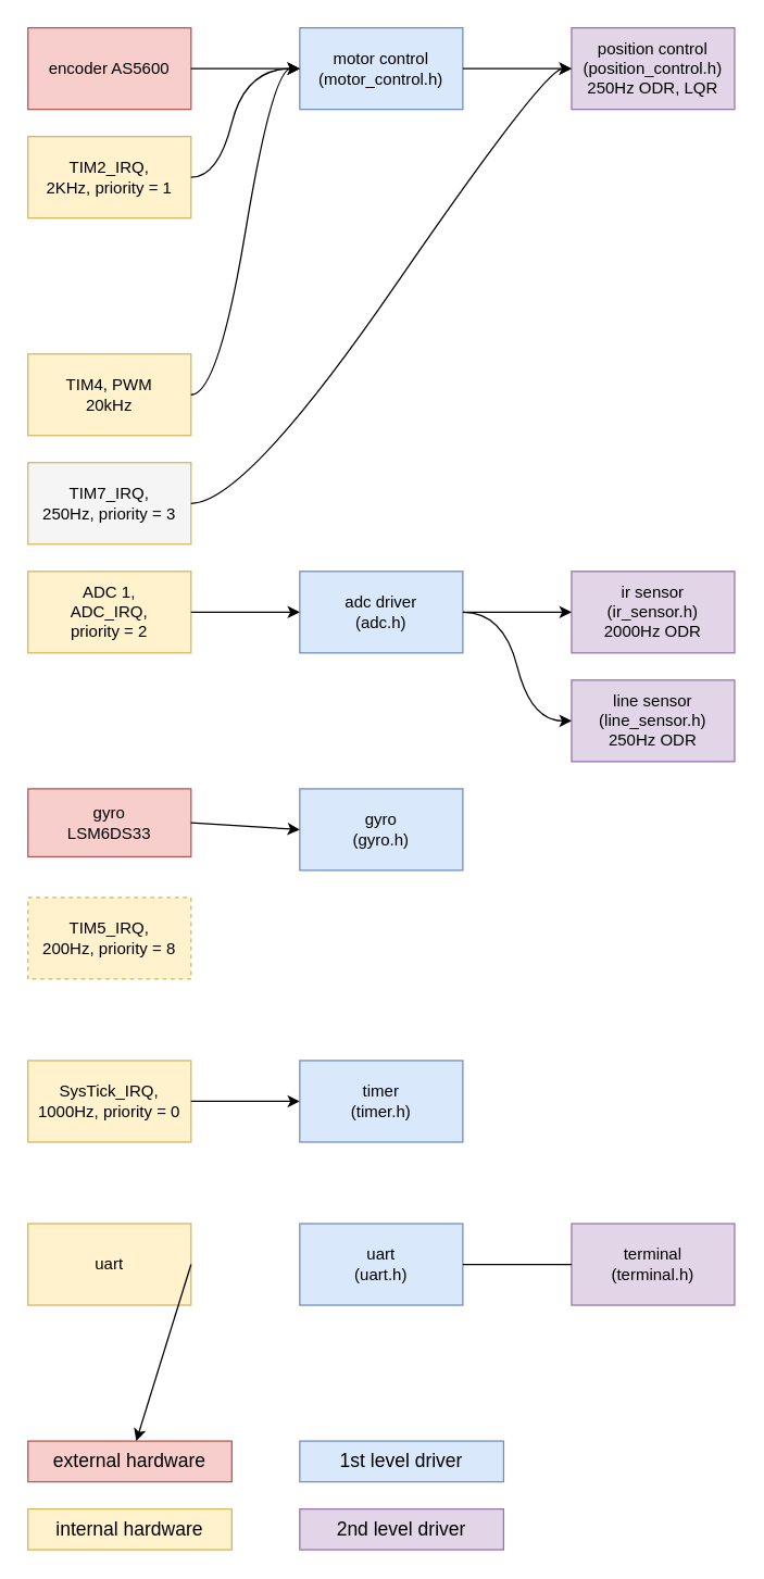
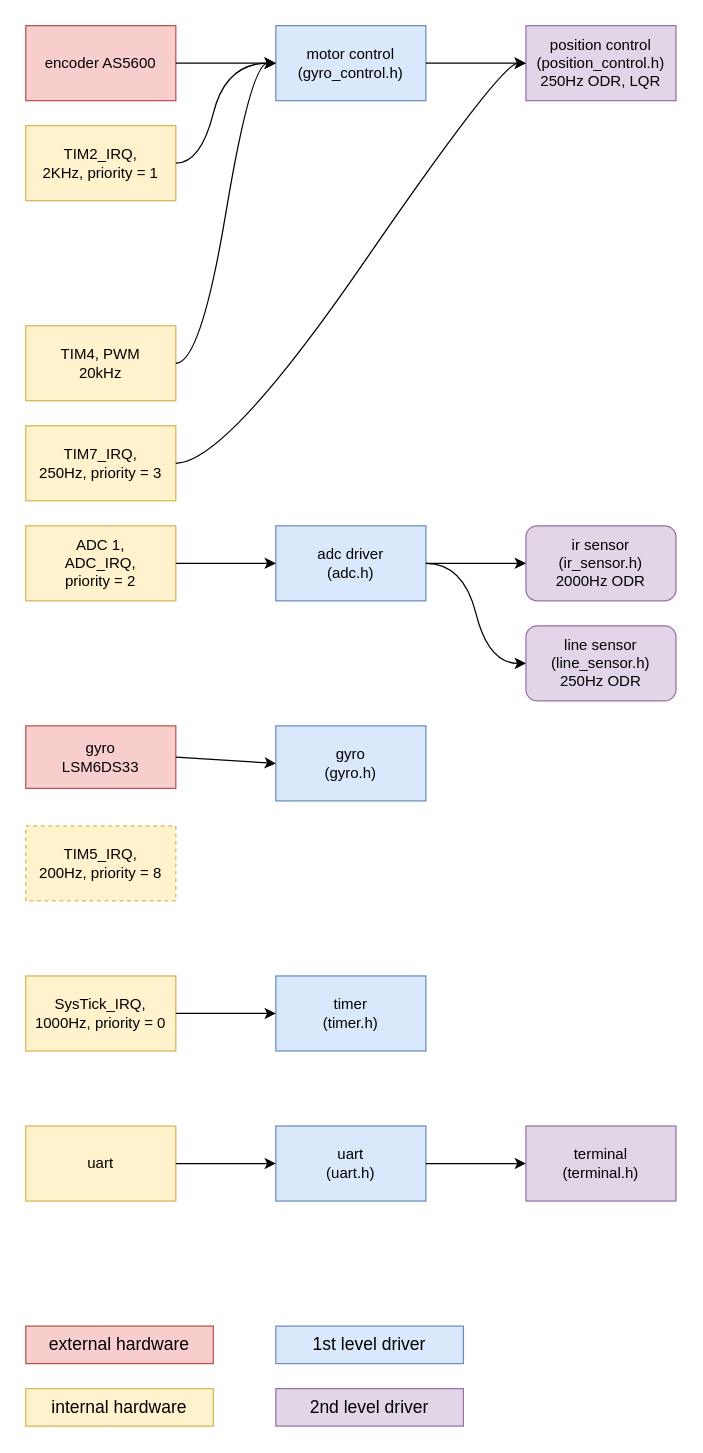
  <mxCell id="0" />
  <mxCell id="1" parent="0" />
- <mxCell id="2" value="motor control&lt;br&gt;(motor_control.h)" style="rounded=0;whiteSpace=wrap;html=1;fillColor=#dae8fc;strokeColor=#6c8ebf;" parent="1" vertex="1"><mxGeometry x="220" y="20" width="120" height="60" as="geometry" /></mxCell>
+ <mxCell id="2" value="motor control&lt;br&gt;(gyro_control.h)" style="rounded=0;whiteSpace=wrap;html=1;fillColor=#dae8fc;strokeColor=#6c8ebf;" parent="1" vertex="1"><mxGeometry x="220" y="20" width="120" height="60" as="geometry" /></mxCell>
  <mxCell id="3" value="encoder AS5600&lt;br&gt;" style="rounded=0;whiteSpace=wrap;html=1;fillColor=#f8cecc;strokeColor=#b85450;" parent="1" vertex="1"><mxGeometry x="20" y="20" width="120" height="60" as="geometry" /></mxCell>
  <mxCell id="4" value="TIM2_IRQ,&lt;br&gt;2KHz, priority = 1" style="rounded=0;whiteSpace=wrap;html=1;fillColor=#fff2cc;strokeColor=#d6b656;" parent="1" vertex="1"><mxGeometry x="20" y="100" width="120" height="60" as="geometry" /></mxCell>
  <mxCell id="5" value="ADC 1,&lt;br&gt;ADC_IRQ,&lt;br&gt;priority = 2" style="rounded=0;whiteSpace=wrap;html=1;fillColor=#fff2cc;strokeColor=#d6b656;" parent="1" vertex="1"><mxGeometry x="20" y="420" width="120" height="60" as="geometry" /></mxCell>
  <mxCell id="6" value="adc driver&lt;br&gt;(adc.h)" style="rounded=0;whiteSpace=wrap;html=1;fillColor=#dae8fc;strokeColor=#6c8ebf;" parent="1" vertex="1"><mxGeometry x="220" y="420" width="120" height="60" as="geometry" /></mxCell>
  <mxCell id="7" value="" style="endArrow=classic;html=1;entryX=0;entryY=0.5;entryDx=0;entryDy=0;exitX=1;exitY=0.5;exitDx=0;exitDy=0;curved=1;" parent="1" source="4" target="2" edge="1"><mxGeometry width="50" height="50" relative="1" as="geometry"><mxPoint x="200" y="170" as="sourcePoint" /><mxPoint x="250" y="120" as="targetPoint" /><Array as="points"><mxPoint x="160" y="130" /><mxPoint x="180" y="50" /></Array></mxGeometry></mxCell>
  <mxCell id="8" value="" style="endArrow=classic;html=1;rounded=0;entryX=0;entryY=0.5;entryDx=0;entryDy=0;exitX=1;exitY=0.5;exitDx=0;exitDy=0;" parent="1" source="3" target="2" edge="1"><mxGeometry width="50" height="50" relative="1" as="geometry"><mxPoint x="190" y="200" as="sourcePoint" /><mxPoint x="240" y="150" as="targetPoint" /></mxGeometry></mxCell>
  <mxCell id="9" value="" style="endArrow=classic;html=1;rounded=0;exitX=1;exitY=0.5;exitDx=0;exitDy=0;entryX=0;entryY=0.5;entryDx=0;entryDy=0;" parent="1" source="5" target="6" edge="1"><mxGeometry width="50" height="50" relative="1" as="geometry"><mxPoint x="180" y="400" as="sourcePoint" /><mxPoint x="230" y="350" as="targetPoint" /></mxGeometry></mxCell>
- <mxCell id="10" value="ir sensor&lt;br&gt;(ir_sensor.h)&lt;br&gt;2000Hz ODR" style="rounded=0;whiteSpace=wrap;html=1;fillColor=#e1d5e7;strokeColor=#9673a6;" parent="1" vertex="1"><mxGeometry x="420" y="420" width="120" height="60" as="geometry" /></mxCell>
- <mxCell id="11" value="line sensor&lt;br&gt;(line_sensor.h)&lt;br&gt;250Hz ODR" style="rounded=0;whiteSpace=wrap;html=1;fillColor=#e1d5e7;strokeColor=#9673a6;" parent="1" vertex="1"><mxGeometry x="420" y="500" width="120" height="60" as="geometry" /></mxCell>
+ <mxCell id="10" value="ir sensor&lt;br&gt;(ir_sensor.h)&lt;br&gt;2000Hz ODR" style="whiteSpace=wrap;html=1;fillColor=#e1d5e7;strokeColor=#9673a6;rounded=1;" parent="1" vertex="1"><mxGeometry x="420" y="420" width="120" height="60" as="geometry" /></mxCell>
+ <mxCell id="11" value="line sensor&lt;br&gt;(line_sensor.h)&lt;br&gt;250Hz ODR" style="whiteSpace=wrap;html=1;fillColor=#e1d5e7;strokeColor=#9673a6;rounded=1;" parent="1" vertex="1"><mxGeometry x="420" y="500" width="120" height="60" as="geometry" /></mxCell>
  <mxCell id="12" value="" style="endArrow=classic;html=1;rounded=0;entryX=0;entryY=0.5;entryDx=0;entryDy=0;exitX=1;exitY=0.5;exitDx=0;exitDy=0;" parent="1" source="6" target="10" edge="1"><mxGeometry width="50" height="50" relative="1" as="geometry"><mxPoint x="370" y="370" as="sourcePoint" /><mxPoint x="420" y="320" as="targetPoint" /></mxGeometry></mxCell>
  <mxCell id="13" value="" style="endArrow=classic;html=1;exitX=1;exitY=0.5;exitDx=0;exitDy=0;entryX=0;entryY=0.5;entryDx=0;entryDy=0;curved=1;" parent="1" source="6" target="11" edge="1"><mxGeometry width="50" height="50" relative="1" as="geometry"><mxPoint x="370" y="370" as="sourcePoint" /><mxPoint x="420" y="320" as="targetPoint" /><Array as="points"><mxPoint x="370" y="450" /><mxPoint x="390" y="530" /></Array></mxGeometry></mxCell>
  <mxCell id="14" value="gyro&lt;br&gt;LSM6DS33" style="rounded=0;whiteSpace=wrap;html=1;fillColor=#f8cecc;strokeColor=#b85450;" parent="1" vertex="1"><mxGeometry x="20" y="580" width="120" height="50" as="geometry" /></mxCell>
  <mxCell id="15" value="gyro&lt;br&gt;(gyro.h)" style="rounded=0;whiteSpace=wrap;html=1;fillColor=#dae8fc;strokeColor=#6c8ebf;" parent="1" vertex="1"><mxGeometry x="220" y="580" width="120" height="60" as="geometry" /></mxCell>
  <mxCell id="16" value="" style="endArrow=classic;html=1;rounded=0;exitX=1;exitY=0.5;exitDx=0;exitDy=0;entryX=0;entryY=0.5;entryDx=0;entryDy=0;" parent="1" source="14" target="15" edge="1"><mxGeometry width="50" height="50" relative="1" as="geometry"><mxPoint x="150" y="500" as="sourcePoint" /><mxPoint x="230" y="500" as="targetPoint" /></mxGeometry></mxCell>
  <mxCell id="17" value="TIM4, PWM&lt;br&gt;20kHz" style="rounded=0;whiteSpace=wrap;html=1;fillColor=#fff2cc;strokeColor=#d6b656;" parent="1" vertex="1"><mxGeometry x="20" y="260" width="120" height="60" as="geometry" /></mxCell>
  <mxCell id="18" value="TIM5_IRQ,&lt;br&gt;200Hz, priority = 8" style="rounded=0;whiteSpace=wrap;html=1;fillColor=#fff2cc;strokeColor=#d6b656;dashed=1;" parent="1" vertex="1"><mxGeometry x="20" y="660" width="120" height="60" as="geometry" /></mxCell>
  <mxCell id="19" value="" style="endArrow=classic;html=1;entryX=0;entryY=0.5;entryDx=0;entryDy=0;exitX=1;exitY=0.5;exitDx=0;exitDy=0;curved=1;" parent="1" source="17" target="2" edge="1"><mxGeometry width="50" height="50" relative="1" as="geometry"><mxPoint x="200" y="280" as="sourcePoint" /><mxPoint x="250" y="230" as="targetPoint" /><Array as="points"><mxPoint x="160" y="290" /><mxPoint x="200" y="50" /></Array></mxGeometry></mxCell>
  <mxCell id="20" value="external hardware" style="rounded=0;whiteSpace=wrap;html=1;fillColor=#f8cecc;strokeColor=#b85450;fontSize=14;" parent="1" vertex="1"><mxGeometry x="20" y="1060" width="150" height="30" as="geometry" /></mxCell>
  <mxCell id="21" value="internal hardware" style="rounded=0;whiteSpace=wrap;html=1;fillColor=#fff2cc;strokeColor=#d6b656;fontSize=14;" parent="1" vertex="1"><mxGeometry x="20" y="1110" width="150" height="30" as="geometry" /></mxCell>
  <mxCell id="22" value="1st level driver" style="rounded=0;whiteSpace=wrap;html=1;fillColor=#dae8fc;strokeColor=#6c8ebf;fontSize=14;" parent="1" vertex="1"><mxGeometry x="220" y="1060" width="150" height="30" as="geometry" /></mxCell>
  <mxCell id="23" value="2nd level driver" style="rounded=0;whiteSpace=wrap;html=1;fillColor=#e1d5e7;strokeColor=#9673a6;fontSize=14;" parent="1" vertex="1"><mxGeometry x="220" y="1110" width="150" height="30" as="geometry" /></mxCell>
  <mxCell id="24" value="SysTick_IRQ,&lt;br&gt;1000Hz, priority = 0" style="rounded=0;whiteSpace=wrap;html=1;fillColor=#fff2cc;strokeColor=#d6b656;" parent="1" vertex="1"><mxGeometry x="20" y="780" width="120" height="60" as="geometry" /></mxCell>
  <mxCell id="25" value="timer&lt;br&gt;(timer.h)" style="rounded=0;whiteSpace=wrap;html=1;fillColor=#dae8fc;strokeColor=#6c8ebf;" parent="1" vertex="1"><mxGeometry x="220" y="780" width="120" height="60" as="geometry" /></mxCell>
  <mxCell id="26" value="" style="endArrow=classic;html=1;rounded=0;entryX=0;entryY=0.5;entryDx=0;entryDy=0;exitX=1;exitY=0.5;exitDx=0;exitDy=0;" parent="1" source="24" target="25" edge="1"><mxGeometry width="50" height="50" relative="1" as="geometry"><mxPoint x="140" y="940" as="sourcePoint" /><mxPoint x="190" y="890" as="targetPoint" /></mxGeometry></mxCell>
  <mxCell id="27" value="uart" style="rounded=0;whiteSpace=wrap;html=1;fillColor=#fff2cc;strokeColor=#d6b656;" parent="1" vertex="1"><mxGeometry x="20" y="900" width="120" height="60" as="geometry" /></mxCell>
  <mxCell id="28" value="uart&lt;br&gt;(uart.h)" style="rounded=0;whiteSpace=wrap;html=1;fillColor=#dae8fc;strokeColor=#6c8ebf;" parent="1" vertex="1"><mxGeometry x="220" y="900" width="120" height="60" as="geometry" /></mxCell>
- <mxCell id="29" value="" style="endArrow=classic;html=1;rounded=0;exitX=1;exitY=0.5;exitDx=0;exitDy=0;" parent="1" source="27" target="20" edge="1"><mxGeometry width="50" height="50" relative="1" as="geometry"><mxPoint x="140" y="1060" as="sourcePoint" /><mxPoint x="190" y="1010" as="targetPoint" /></mxGeometry></mxCell>
+ <mxCell id="29" value="" style="endArrow=classic;html=1;rounded=0;entryX=0;entryY=0.5;entryDx=0;entryDy=0;exitX=1;exitY=0.5;exitDx=0;exitDy=0;" parent="1" source="27" target="28" edge="1"><mxGeometry width="50" height="50" relative="1" as="geometry"><mxPoint x="140" y="1060" as="sourcePoint" /><mxPoint x="190" y="1010" as="targetPoint" /></mxGeometry></mxCell>
  <mxCell id="30" value="terminal&lt;br&gt;(terminal.h)" style="rounded=0;whiteSpace=wrap;html=1;fillColor=#e1d5e7;strokeColor=#9673a6;" parent="1" vertex="1"><mxGeometry x="420" y="900" width="120" height="60" as="geometry" /></mxCell>
- <mxCell id="31" value="" style="endArrow=none;html=1;rounded=0;entryX=0;entryY=0.5;entryDx=0;entryDy=0;exitX=1;exitY=0.5;exitDx=0;exitDy=0;" parent="1" source="28" target="30" edge="1"><mxGeometry width="50" height="50" relative="1" as="geometry"><mxPoint x="290" y="1050" as="sourcePoint" /><mxPoint x="340" y="1000" as="targetPoint" /></mxGeometry></mxCell>
+ <mxCell id="31" value="" style="endArrow=classic;html=1;rounded=0;entryX=0;entryY=0.5;entryDx=0;entryDy=0;exitX=1;exitY=0.5;exitDx=0;exitDy=0;" parent="1" source="28" target="30" edge="1"><mxGeometry width="50" height="50" relative="1" as="geometry"><mxPoint x="290" y="1050" as="sourcePoint" /><mxPoint x="340" y="1000" as="targetPoint" /></mxGeometry></mxCell>
  <mxCell id="32" value="position control&lt;br&gt;(position_control.h)&lt;br&gt;250Hz ODR, LQR" style="rounded=0;whiteSpace=wrap;html=1;fillColor=#e1d5e7;strokeColor=#9673a6;" parent="1" vertex="1"><mxGeometry x="420" y="20" width="120" height="60" as="geometry" /></mxCell>
- <mxCell id="33" value="TIM7_IRQ,&lt;br style=&quot;border-color: var(--border-color);&quot;&gt;250Hz, priority = 3" style="rounded=0;whiteSpace=wrap;html=1;fillColor=#f5f5f5;strokeColor=#d6b656;" parent="1" vertex="1"><mxGeometry x="20" y="340" width="120" height="60" as="geometry" /></mxCell>
+ <mxCell id="33" value="TIM7_IRQ,&lt;br style=&quot;border-color: var(--border-color);&quot;&gt;250Hz, priority = 3" style="rounded=0;whiteSpace=wrap;html=1;fillColor=#fff2cc;strokeColor=#d6b656;" parent="1" vertex="1"><mxGeometry x="20" y="340" width="120" height="60" as="geometry" /></mxCell>
  <mxCell id="34" value="" style="endArrow=classic;html=1;rounded=0;entryX=0;entryY=0.5;entryDx=0;entryDy=0;exitX=1;exitY=0.5;exitDx=0;exitDy=0;" parent="1" source="2" target="32" edge="1"><mxGeometry width="50" height="50" relative="1" as="geometry"><mxPoint x="340" y="320" as="sourcePoint" /><mxPoint x="390" y="270" as="targetPoint" /></mxGeometry></mxCell>
  <mxCell id="35" value="" style="endArrow=classic;html=1;entryX=0;entryY=0.5;entryDx=0;entryDy=0;exitX=1;exitY=0.5;exitDx=0;exitDy=0;curved=1;" parent="1" source="33" target="32" edge="1"><mxGeometry width="50" height="50" relative="1" as="geometry"><mxPoint x="310" y="290" as="sourcePoint" /><mxPoint x="360" y="240" as="targetPoint" /><Array as="points"><mxPoint x="180" y="370" /><mxPoint x="400" y="50" /></Array></mxGeometry></mxCell>
